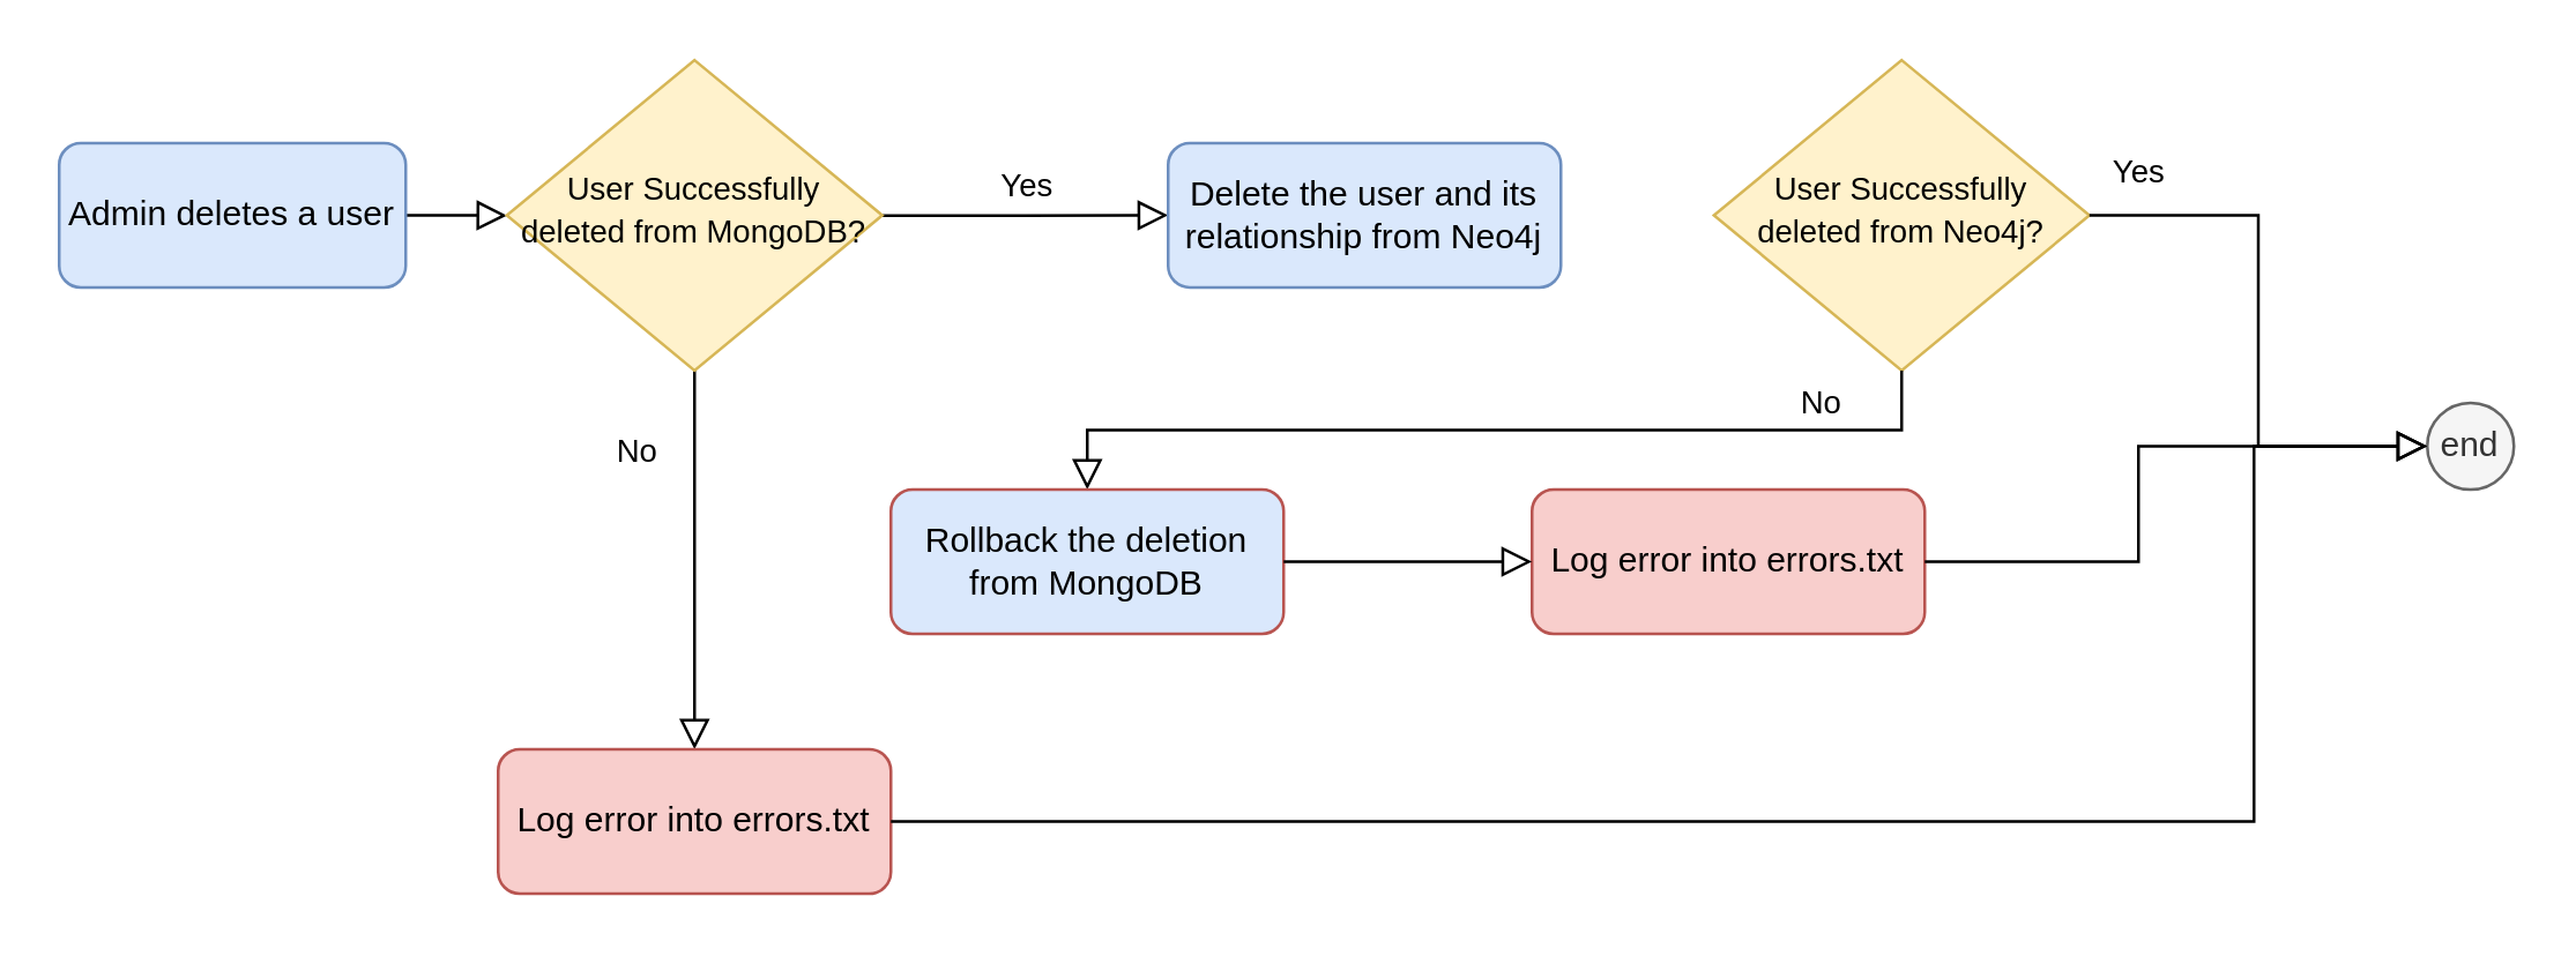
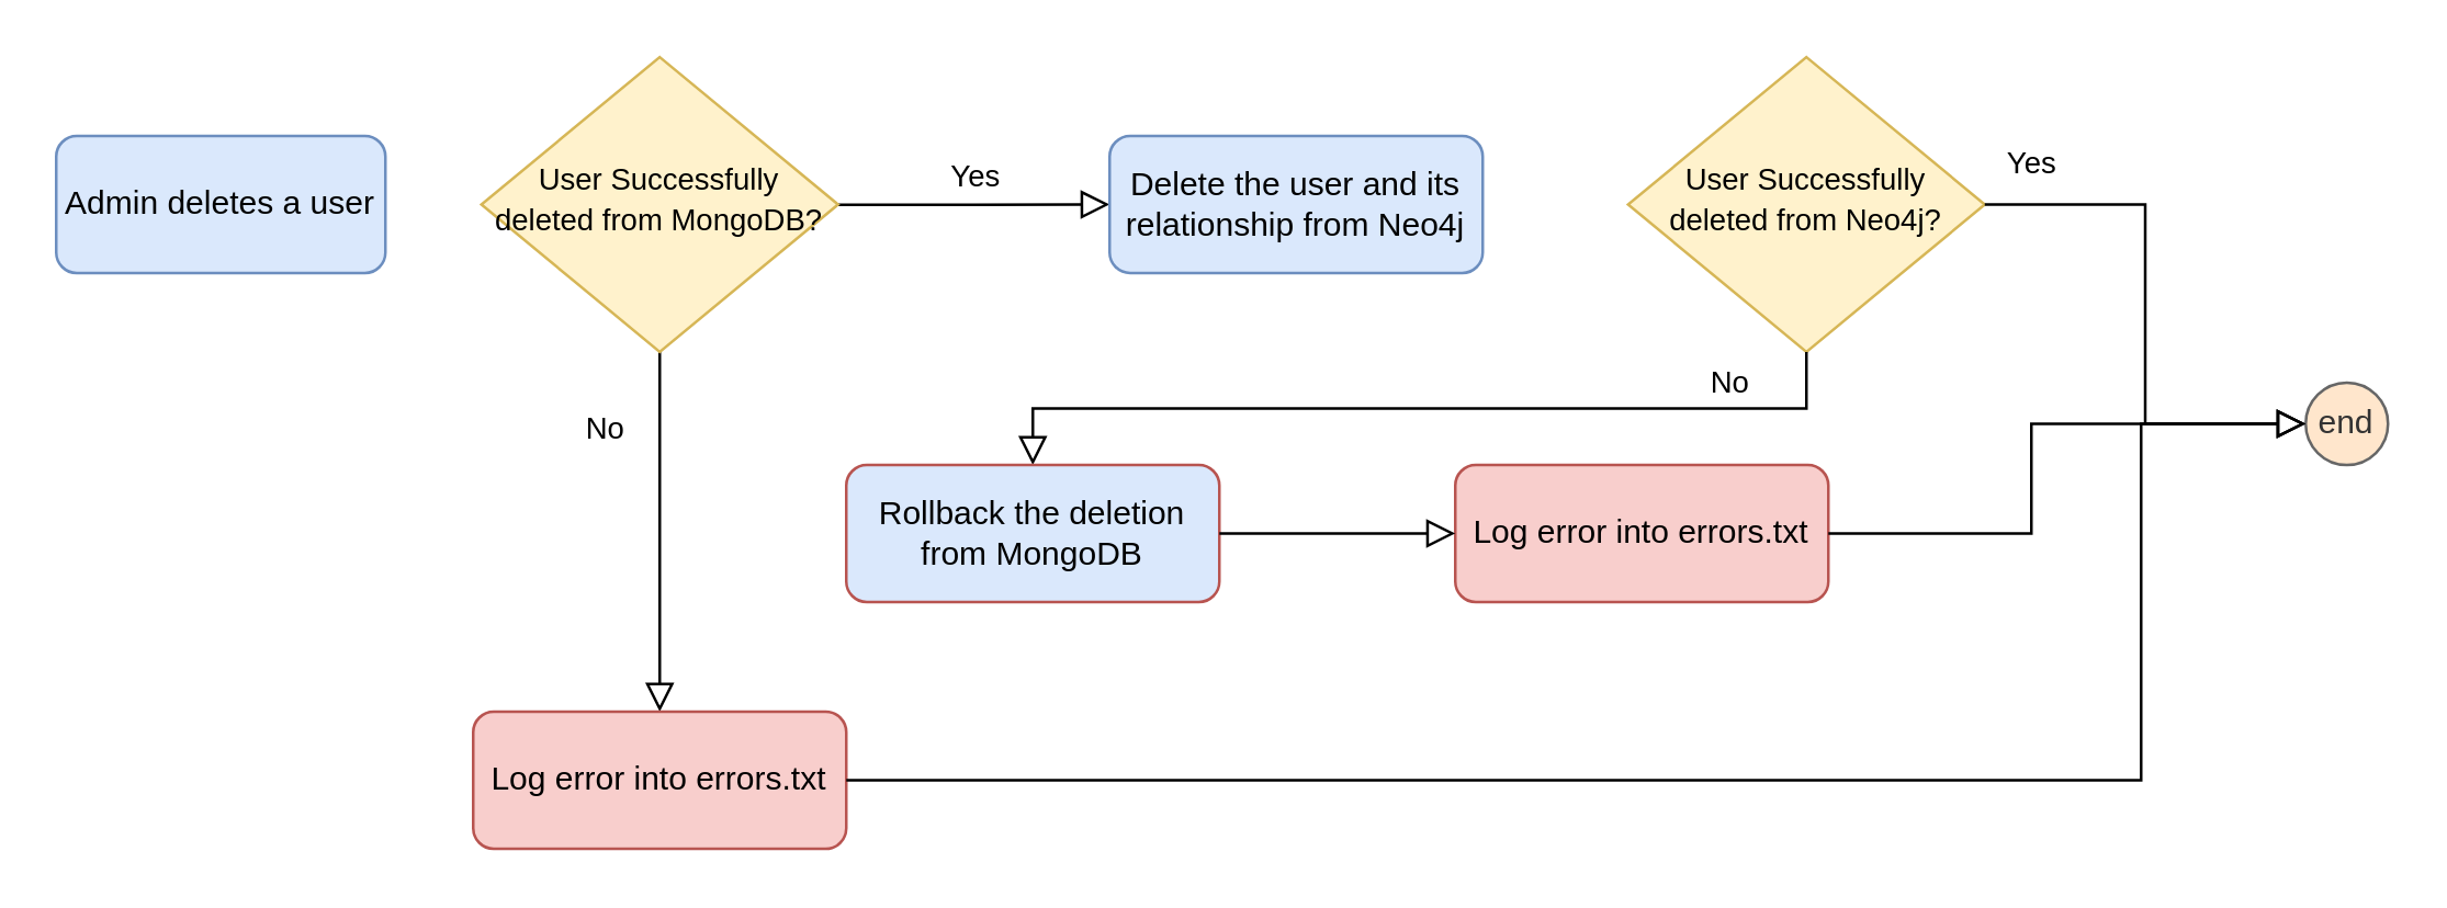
  <mxCell id="0" />
  <mxCell id="1" parent="0" />
- <mxCell id="2" value="" style="rounded=0;html=1;jettySize=auto;orthogonalLoop=1;fontSize=11;endArrow=block;endFill=0;endSize=8;strokeWidth=1;shadow=0;labelBackgroundColor=none;edgeStyle=orthogonalEdgeStyle;" edge="1" parent="1" source="3" target="6"><mxGeometry relative="1" as="geometry" /></mxCell>
  <mxCell id="3" value="Admin deletes a user" style="rounded=1;whiteSpace=wrap;html=1;fontSize=12;glass=0;strokeWidth=1;shadow=0;fillColor=#dae8fc;strokeColor=#6c8ebf;" vertex="1" parent="1"><mxGeometry x="20" y="49" width="120" height="50" as="geometry" /></mxCell>
  <mxCell id="4" value="No" style="rounded=0;html=1;jettySize=auto;orthogonalLoop=1;fontSize=11;endArrow=block;endFill=0;endSize=8;strokeWidth=1;shadow=0;labelBackgroundColor=none;edgeStyle=orthogonalEdgeStyle;entryX=0.5;entryY=0;entryDx=0;entryDy=0;" edge="1" parent="1" source="6" target="13"><mxGeometry x="-0.58" y="-20" relative="1" as="geometry"><mxPoint as="offset" /><mxPoint x="240" y="219" as="targetPoint" /></mxGeometry></mxCell>
  <mxCell id="5" value="Yes" style="edgeStyle=orthogonalEdgeStyle;rounded=0;html=1;jettySize=auto;orthogonalLoop=1;fontSize=11;endArrow=block;endFill=0;endSize=8;strokeWidth=1;shadow=0;labelBackgroundColor=none;" edge="1" parent="1" source="6" target="7"><mxGeometry y="10" relative="1" as="geometry"><mxPoint as="offset" /></mxGeometry></mxCell>
  <mxCell id="6" value="&lt;font style=&quot;font-size: 11px&quot;&gt;User Successfully deleted from MongoDB?&lt;/font&gt;" style="rhombus;whiteSpace=wrap;html=1;shadow=0;fontFamily=Helvetica;fontSize=12;align=center;strokeWidth=1;spacing=6;spacingTop=-4;fillColor=#fff2cc;strokeColor=#d6b656;" vertex="1" parent="1"><mxGeometry x="175" y="20.25" width="130" height="107.5" as="geometry" /></mxCell>
  <mxCell id="7" value="Delete the user and its relationship from Neo4j" style="rounded=1;whiteSpace=wrap;html=1;fontSize=12;glass=0;strokeWidth=1;shadow=0;fillColor=#dae8fc;strokeColor=#6c8ebf;" vertex="1" parent="1"><mxGeometry x="404" y="49" width="136" height="50" as="geometry" /></mxCell>
  <mxCell id="8" value="&lt;font style=&quot;font-size: 11px&quot;&gt;User Successfully deleted from Neo4j?&lt;/font&gt;" style="rhombus;whiteSpace=wrap;html=1;shadow=0;fontFamily=Helvetica;fontSize=12;align=center;strokeWidth=1;spacing=6;spacingTop=-4;fillColor=#fff2cc;strokeColor=#d6b656;" vertex="1" parent="1"><mxGeometry x="593" y="20.25" width="130" height="107.5" as="geometry" /></mxCell>
  <mxCell id="9" value="Yes" style="edgeStyle=orthogonalEdgeStyle;rounded=0;html=1;jettySize=auto;orthogonalLoop=1;fontSize=11;endArrow=block;endFill=0;endSize=8;strokeWidth=1;shadow=0;labelBackgroundColor=none;exitX=1;exitY=0.5;exitDx=0;exitDy=0;entryX=0;entryY=0.5;entryDx=0;entryDy=0;" edge="1" parent="1" source="8" target="10"><mxGeometry x="-0.83" y="15" relative="1" as="geometry"><mxPoint as="offset" /><mxPoint x="750" y="109" as="sourcePoint" /><mxPoint x="818" y="159" as="targetPoint" /></mxGeometry></mxCell>
- <mxCell id="10" value="end" style="ellipse;whiteSpace=wrap;html=1;fillColor=#f5f5f5;strokeColor=#666666;fontColor=#333333;" vertex="1" parent="1"><mxGeometry x="840" y="139" width="30" height="30" as="geometry" /></mxCell>
+ <mxCell id="10" value="end" style="ellipse;whiteSpace=wrap;html=1;fillColor=#ffe6cc;strokeColor=#666666;fontColor=#333333;" vertex="1" parent="1"><mxGeometry x="840" y="139" width="30" height="30" as="geometry" /></mxCell>
  <mxCell id="11" value="No" style="edgeStyle=orthogonalEdgeStyle;rounded=0;html=1;jettySize=auto;orthogonalLoop=1;fontSize=11;endArrow=block;endFill=0;endSize=8;strokeWidth=1;shadow=0;labelBackgroundColor=none;exitX=0.5;exitY=1;exitDx=0;exitDy=0;entryX=0.5;entryY=0;entryDx=0;entryDy=0;" edge="1" parent="1" source="8" target="12"><mxGeometry x="-0.699" y="-9" relative="1" as="geometry"><mxPoint as="offset" /><mxPoint x="530" y="184" as="sourcePoint" /><mxPoint x="730" y="259" as="targetPoint" /></mxGeometry></mxCell>
  <mxCell id="12" value="Rollback the deletion from MongoDB" style="rounded=1;whiteSpace=wrap;html=1;fontSize=12;glass=0;strokeWidth=1;shadow=0;fillColor=#dae8fc;strokeColor=#b85450;" vertex="1" parent="1"><mxGeometry x="308" y="169" width="136" height="50" as="geometry" /></mxCell>
  <mxCell id="13" value="Log error into errors.txt" style="rounded=1;whiteSpace=wrap;html=1;fontSize=12;glass=0;strokeWidth=1;shadow=0;fillColor=#f8cecc;strokeColor=#b85450;" vertex="1" parent="1"><mxGeometry x="172" y="259" width="136" height="50" as="geometry" /></mxCell>
  <mxCell id="14" value="" style="edgeStyle=orthogonalEdgeStyle;rounded=0;html=1;jettySize=auto;orthogonalLoop=1;fontSize=11;endArrow=block;endFill=0;endSize=8;strokeWidth=1;shadow=0;labelBackgroundColor=none;exitX=1;exitY=0.5;exitDx=0;exitDy=0;entryX=0;entryY=0.5;entryDx=0;entryDy=0;" edge="1" parent="1" source="13" target="10"><mxGeometry y="10" relative="1" as="geometry"><mxPoint as="offset" /><mxPoint x="350" y="284" as="sourcePoint" /><mxPoint x="840" y="149" as="targetPoint" /><Array as="points"><mxPoint x="780" y="284" /><mxPoint x="780" y="154" /></Array></mxGeometry></mxCell>
  <mxCell id="15" value="Log error into errors.txt" style="rounded=1;whiteSpace=wrap;html=1;fontSize=12;glass=0;strokeWidth=1;shadow=0;fillColor=#f8cecc;strokeColor=#b85450;" vertex="1" parent="1"><mxGeometry x="530" y="169" width="136" height="50" as="geometry" /></mxCell>
  <mxCell id="16" value="" style="edgeStyle=orthogonalEdgeStyle;rounded=0;html=1;jettySize=auto;orthogonalLoop=1;fontSize=11;endArrow=block;endFill=0;endSize=8;strokeWidth=1;shadow=0;labelBackgroundColor=none;exitX=1;exitY=0.5;exitDx=0;exitDy=0;" edge="1" parent="1" source="15" target="10"><mxGeometry y="10" relative="1" as="geometry"><mxPoint as="offset" /><mxPoint x="708" y="194" as="sourcePoint" /><mxPoint x="1198" y="89" as="targetPoint" /><Array as="points"><mxPoint x="740" y="194" /><mxPoint x="740" y="154" /></Array></mxGeometry></mxCell>
  <mxCell id="17" value="" style="edgeStyle=orthogonalEdgeStyle;rounded=0;html=1;jettySize=auto;orthogonalLoop=1;fontSize=11;endArrow=block;endFill=0;endSize=8;strokeWidth=1;shadow=0;labelBackgroundColor=none;exitX=1;exitY=0.5;exitDx=0;exitDy=0;entryX=0;entryY=0.5;entryDx=0;entryDy=0;" edge="1" parent="1" source="12" target="15"><mxGeometry y="10" relative="1" as="geometry"><mxPoint as="offset" /><mxPoint x="460" y="254" as="sourcePoint" /><mxPoint x="634" y="209" as="targetPoint" /><Array as="points"><mxPoint x="530" y="194" /></Array></mxGeometry></mxCell>
